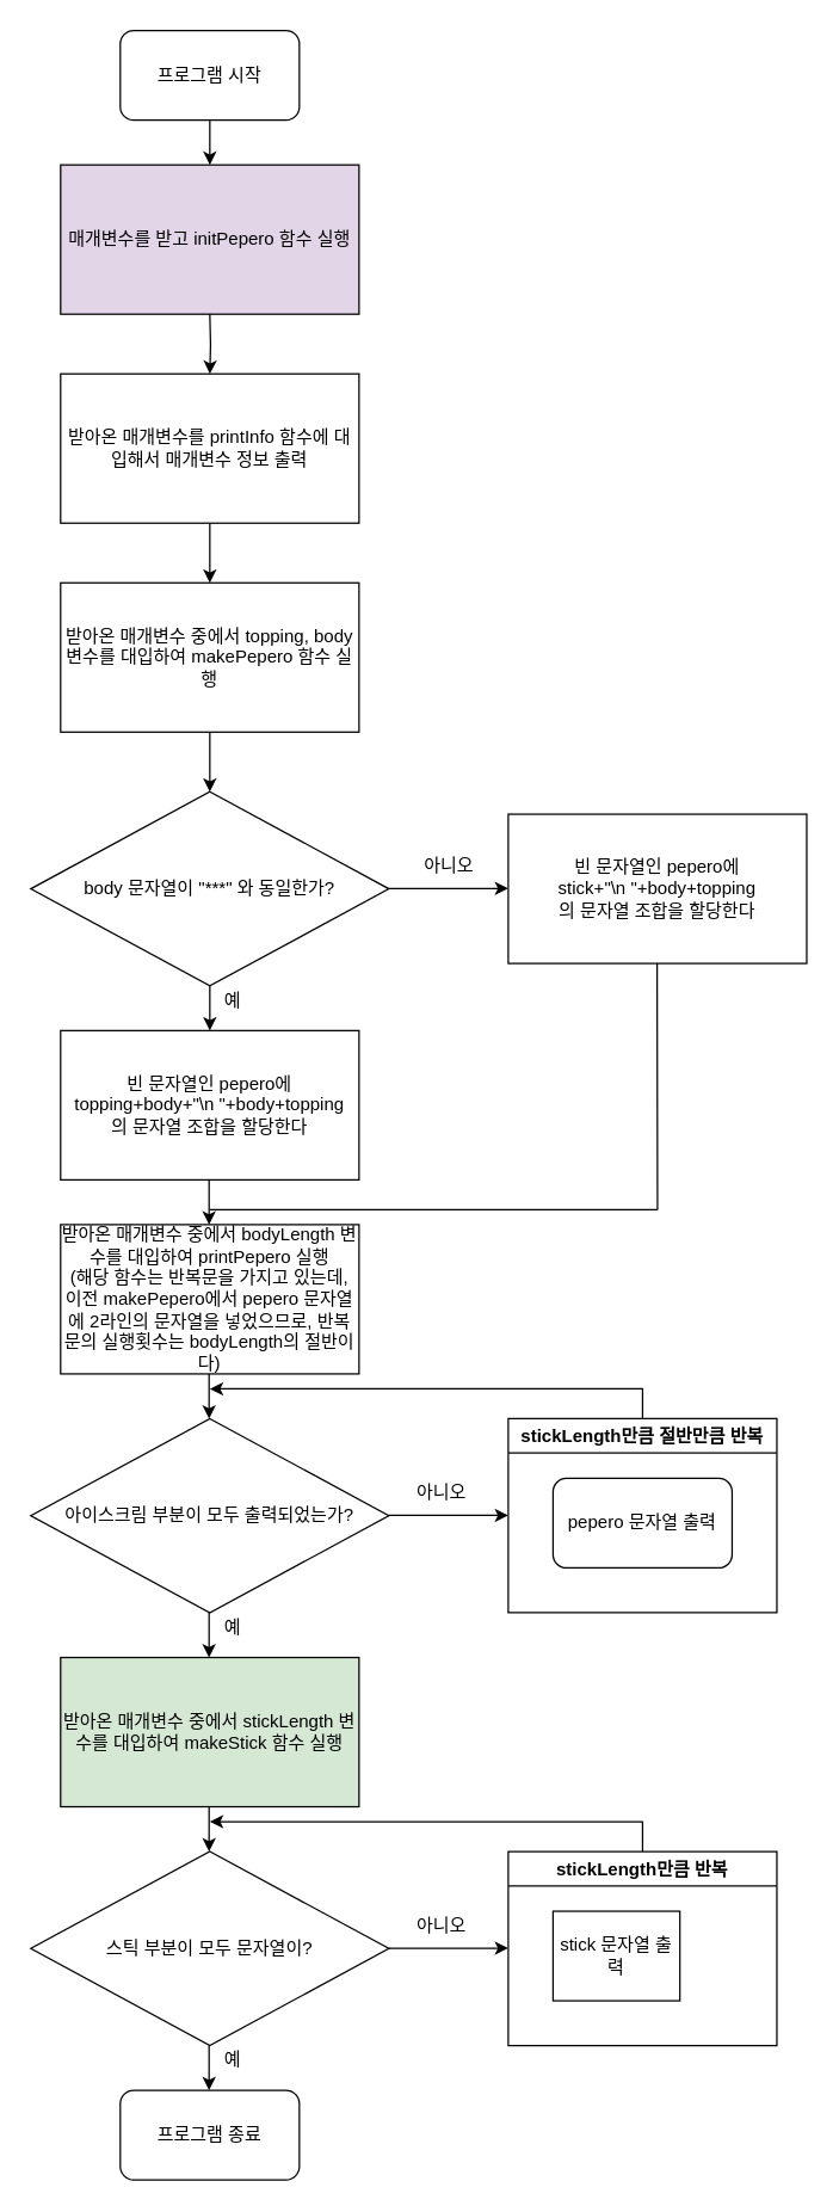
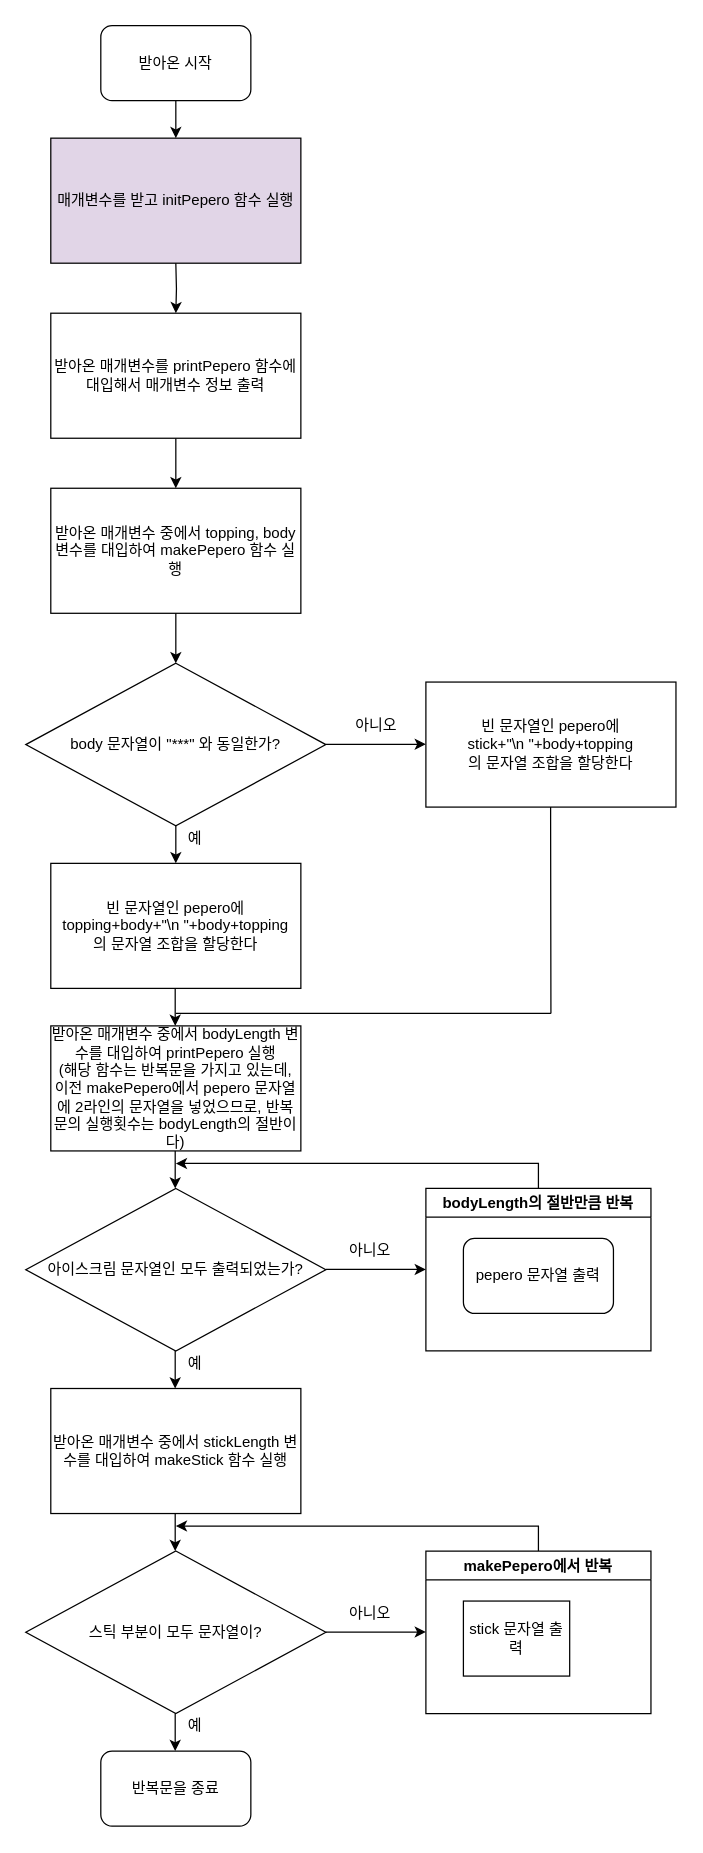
  <mxCell id="0" />
  <mxCell id="1" parent="0" />
- <mxCell id="2" value="프로그램 시작" style="rounded=1;whiteSpace=wrap;html=1;" parent="1" vertex="1"><mxGeometry x="80" y="20" width="120" height="60" as="geometry" /></mxCell>
+ <mxCell id="2" value="받아온 시작" style="rounded=1;whiteSpace=wrap;html=1;" parent="1" vertex="1"><mxGeometry x="80" y="20" width="120" height="60" as="geometry" /></mxCell>
  <mxCell id="3" value="" style="endArrow=classic;html=1;rounded=0;exitX=0.5;exitY=1;exitDx=0;exitDy=0;entryX=0.5;entryY=0;entryDx=0;entryDy=0;" parent="1" target="16" edge="1"><mxGeometry width="50" height="50" relative="1" as="geometry"><mxPoint x="140" y="350" as="sourcePoint" /><mxPoint x="140" y="393" as="targetPoint" /></mxGeometry></mxCell>
  <mxCell id="4" style="edgeStyle=orthogonalEdgeStyle;rounded=0;orthogonalLoop=1;jettySize=auto;html=1;strokeColor=default;" parent="1" source="5" edge="1"><mxGeometry relative="1" as="geometry"><mxPoint x="140" y="690" as="targetPoint" /></mxGeometry></mxCell>
  <mxCell id="5" value="body 문자열이 &quot;***&quot; 와 동일한가?" style="rhombus;whiteSpace=wrap;html=1;" parent="1" vertex="1"><mxGeometry x="20" y="530" width="240" height="130" as="geometry" /></mxCell>
  <mxCell id="6" value="예" style="text;html=1;align=center;verticalAlign=middle;resizable=0;points=[];autosize=1;strokeColor=none;fillColor=none;" parent="1" vertex="1"><mxGeometry x="140" y="660" width="30" height="20" as="geometry" /></mxCell>
  <mxCell id="7" value="" style="endArrow=classic;html=1;rounded=0;strokeColor=default;exitX=1;exitY=0.5;exitDx=0;exitDy=0;" parent="1" edge="1"><mxGeometry width="50" height="50" relative="1" as="geometry"><mxPoint x="260" y="594.75" as="sourcePoint" /><mxPoint x="340" y="594.75" as="targetPoint" /><Array as="points"><mxPoint x="330" y="594.75" /></Array></mxGeometry></mxCell>
  <mxCell id="8" value="아니오" style="text;html=1;align=center;verticalAlign=middle;resizable=0;points=[];autosize=1;strokeColor=none;fillColor=none;" parent="1" vertex="1"><mxGeometry x="275" y="570" width="50" height="20" as="geometry" /></mxCell>
- <mxCell id="9" value="프로그램 종료" style="rounded=1;whiteSpace=wrap;html=1;" parent="1" vertex="1"><mxGeometry x="80" y="1400" width="120" height="60" as="geometry" /></mxCell>
+ <mxCell id="9" value="반복문을 종료" style="rounded=1;whiteSpace=wrap;html=1;" parent="1" vertex="1"><mxGeometry x="80" y="1400" width="120" height="60" as="geometry" /></mxCell>
  <mxCell id="10" value="" style="endArrow=none;html=1;rounded=0;strokeColor=default;" parent="1" edge="1"><mxGeometry width="50" height="50" relative="1" as="geometry"><mxPoint x="400" y="180" as="sourcePoint" /><mxPoint x="400" y="180" as="targetPoint" /></mxGeometry></mxCell>
  <mxCell id="11" value="매개변수를 받고 initPepero 함수 실행&lt;br&gt;" style="rounded=0;whiteSpace=wrap;html=1;fillColor=#e1d5e7;" vertex="1" parent="1"><mxGeometry x="40" y="110" width="200" height="100" as="geometry" /></mxCell>
  <mxCell id="12" style="edgeStyle=orthogonalEdgeStyle;rounded=0;orthogonalLoop=1;jettySize=auto;html=1;exitX=0.5;exitY=1;exitDx=0;exitDy=0;" edge="1" parent="1"><mxGeometry relative="1" as="geometry"><mxPoint x="140" y="350" as="sourcePoint" /><mxPoint x="140" y="350" as="targetPoint" /></mxGeometry></mxCell>
- <mxCell id="13" value="받아온 매개변수를 printInfo 함수에 대입해서 매개변수 정보 출력" style="rounded=0;whiteSpace=wrap;html=1;" vertex="1" parent="1"><mxGeometry x="40" y="250" width="200" height="100" as="geometry" /></mxCell>
+ <mxCell id="13" value="받아온 매개변수를 printPepero 함수에 대입해서 매개변수 정보 출력" style="rounded=0;whiteSpace=wrap;html=1;" vertex="1" parent="1"><mxGeometry x="40" y="250" width="200" height="100" as="geometry" /></mxCell>
  <mxCell id="14" style="edgeStyle=orthogonalEdgeStyle;rounded=0;orthogonalLoop=1;jettySize=auto;html=1;strokeColor=default;" edge="1" parent="1"><mxGeometry relative="1" as="geometry"><mxPoint x="140" y="110" as="targetPoint" /><mxPoint x="140" y="80" as="sourcePoint" /><Array as="points"><mxPoint x="140" y="90" /><mxPoint x="140" y="90" /></Array></mxGeometry></mxCell>
  <mxCell id="15" style="edgeStyle=orthogonalEdgeStyle;rounded=0;orthogonalLoop=1;jettySize=auto;html=1;strokeColor=default;" edge="1" parent="1"><mxGeometry relative="1" as="geometry"><mxPoint x="140" y="250" as="targetPoint" /><mxPoint x="140" y="210" as="sourcePoint" /><Array as="points" /></mxGeometry></mxCell>
  <mxCell id="16" value="받아온 매개변수 중에서 topping, body 변수를 대입하여 makePepero 함수 실행" style="rounded=0;whiteSpace=wrap;html=1;" vertex="1" parent="1"><mxGeometry x="40" y="390" width="200" height="100" as="geometry" /></mxCell>
  <mxCell id="17" value="" style="endArrow=classic;html=1;rounded=0;exitX=0.5;exitY=1;exitDx=0;exitDy=0;entryX=0.5;entryY=0;entryDx=0;entryDy=0;" edge="1" parent="1"><mxGeometry width="50" height="50" relative="1" as="geometry"><mxPoint x="140" y="490" as="sourcePoint" /><mxPoint x="140" y="530" as="targetPoint" /></mxGeometry></mxCell>
  <mxCell id="18" value="빈 문자열인 pepero에&lt;br&gt;topping+body+&quot;\n &quot;+body+topping&lt;br&gt;의 문자열 조합을 할당한다" style="rounded=0;whiteSpace=wrap;html=1;" vertex="1" parent="1"><mxGeometry x="40" y="690" width="200" height="100" as="geometry" /></mxCell>
  <mxCell id="19" value="빈 문자열인 pepero에&lt;br&gt;stick+&quot;\n &quot;+body+topping&lt;br&gt;의 문자열 조합을 할당한다" style="rounded=0;whiteSpace=wrap;html=1;" vertex="1" parent="1"><mxGeometry x="340" y="545" width="200" height="100" as="geometry" /></mxCell>
  <mxCell id="20" style="endArrow=none;html=1;rounded=0;" edge="1" parent="1"><mxGeometry relative="1" as="geometry"><mxPoint x="440" y="810" as="targetPoint" /><mxPoint x="439.75" y="645" as="sourcePoint" /><Array as="points"><mxPoint x="439.75" y="655" /><mxPoint x="439.75" y="655" /></Array></mxGeometry></mxCell>
  <mxCell id="21" style="edgeStyle=orthogonalEdgeStyle;rounded=0;orthogonalLoop=1;jettySize=auto;html=1;strokeColor=default;" edge="1" parent="1"><mxGeometry relative="1" as="geometry"><mxPoint x="139.5" y="820" as="targetPoint" /><mxPoint x="139.5" y="790" as="sourcePoint" /></mxGeometry></mxCell>
  <mxCell id="22" value="" style="endArrow=none;html=1;rounded=0;" edge="1" parent="1"><mxGeometry width="50" height="50" relative="1" as="geometry"><mxPoint x="140" y="810" as="sourcePoint" /><mxPoint x="440" y="810" as="targetPoint" /></mxGeometry></mxCell>
  <mxCell id="23" value="받아온 매개변수 중에서 bodyLength 변수를 대입하여 printPepero 실행&lt;br&gt;(해당 함수는 반복문을 가지고 있는데, 이전 makePepero에서 pepero 문자열에 2라인의 문자열을 넣었으므로, 반복문의 실행횟수는 bodyLength의 절반이다)" style="rounded=0;whiteSpace=wrap;html=1;" vertex="1" parent="1"><mxGeometry x="40" y="820" width="200" height="100" as="geometry" /></mxCell>
  <mxCell id="24" style="edgeStyle=orthogonalEdgeStyle;rounded=0;orthogonalLoop=1;jettySize=auto;html=1;strokeColor=default;" edge="1" parent="1"><mxGeometry relative="1" as="geometry"><mxPoint x="139.5" y="950" as="targetPoint" /><mxPoint x="139.5" y="920" as="sourcePoint" /></mxGeometry></mxCell>
- <mxCell id="25" value="아이스크림 부분이 모두 출력되었는가?" style="rhombus;whiteSpace=wrap;html=1;" vertex="1" parent="1"><mxGeometry x="20" y="950" width="240" height="130" as="geometry" /></mxCell>
+ <mxCell id="25" value="아이스크림 문자열인 모두 출력되었는가?" style="rhombus;whiteSpace=wrap;html=1;" vertex="1" parent="1"><mxGeometry x="20" y="950" width="240" height="130" as="geometry" /></mxCell>
  <mxCell id="26" style="edgeStyle=orthogonalEdgeStyle;rounded=0;orthogonalLoop=1;jettySize=auto;html=1;strokeColor=default;" edge="1" parent="1"><mxGeometry relative="1" as="geometry"><mxPoint x="139.5" y="1110" as="targetPoint" /><mxPoint x="139.5" y="1080" as="sourcePoint" /></mxGeometry></mxCell>
  <mxCell id="27" value="예" style="text;html=1;align=center;verticalAlign=middle;resizable=0;points=[];autosize=1;strokeColor=none;fillColor=none;" vertex="1" parent="1"><mxGeometry x="140" y="1080" width="30" height="20" as="geometry" /></mxCell>
  <mxCell id="28" value="" style="endArrow=classic;html=1;rounded=0;strokeColor=default;exitX=1;exitY=0.5;exitDx=0;exitDy=0;" edge="1" parent="1"><mxGeometry width="50" height="50" relative="1" as="geometry"><mxPoint x="260" y="1014.75" as="sourcePoint" /><mxPoint x="340" y="1014.75" as="targetPoint" /><Array as="points"><mxPoint x="330" y="1014.75" /></Array></mxGeometry></mxCell>
  <mxCell id="29" value="아니오" style="text;html=1;align=center;verticalAlign=middle;resizable=0;points=[];autosize=1;strokeColor=none;fillColor=none;" vertex="1" parent="1"><mxGeometry x="270" y="990" width="50" height="20" as="geometry" /></mxCell>
- <mxCell id="30" value="stickLength만큼 반복" style="swimlane;" vertex="1" parent="1"><mxGeometry x="340" y="1240" width="180" height="130" as="geometry" /></mxCell>
+ <mxCell id="30" value="makePepero에서 반복" style="swimlane;" vertex="1" parent="1"><mxGeometry x="340" y="1240" width="180" height="130" as="geometry" /></mxCell>
  <mxCell id="31" value="stick 문자열 출력" style="rounded=0;whiteSpace=wrap;html=1;" vertex="1" parent="30"><mxGeometry x="30" y="40" width="85" height="60" as="geometry" /></mxCell>
- <mxCell id="32" value="받아온 매개변수 중에서 stickLength 변수를 대입하여 makeStick 함수 실행" style="rounded=0;whiteSpace=wrap;html=1;fillColor=#d5e8d4;" vertex="1" parent="1"><mxGeometry x="40" y="1110" width="200" height="100" as="geometry" /></mxCell>
+ <mxCell id="32" value="받아온 매개변수 중에서 stickLength 변수를 대입하여 makeStick 함수 실행" style="rounded=0;whiteSpace=wrap;html=1;" vertex="1" parent="1"><mxGeometry x="40" y="1110" width="200" height="100" as="geometry" /></mxCell>
  <mxCell id="33" style="edgeStyle=orthogonalEdgeStyle;rounded=0;orthogonalLoop=1;jettySize=auto;html=1;strokeColor=default;" edge="1" parent="1"><mxGeometry relative="1" as="geometry"><mxPoint x="139.5" y="1240" as="targetPoint" /><mxPoint x="139.5" y="1210" as="sourcePoint" /></mxGeometry></mxCell>
  <mxCell id="34" value="스틱 부분이 모두 문자열이?" style="rhombus;whiteSpace=wrap;html=1;" vertex="1" parent="1"><mxGeometry x="20" y="1240" width="240" height="130" as="geometry" /></mxCell>
  <mxCell id="35" value="예" style="text;html=1;align=center;verticalAlign=middle;resizable=0;points=[];autosize=1;strokeColor=none;fillColor=none;" vertex="1" parent="1"><mxGeometry x="140" y="1370" width="30" height="20" as="geometry" /></mxCell>
  <mxCell id="36" style="edgeStyle=orthogonalEdgeStyle;rounded=0;orthogonalLoop=1;jettySize=auto;html=1;strokeColor=default;" edge="1" parent="1"><mxGeometry relative="1" as="geometry"><mxPoint x="139.5" y="1400" as="targetPoint" /><mxPoint x="139.5" y="1370" as="sourcePoint" /></mxGeometry></mxCell>
  <mxCell id="37" value="" style="endArrow=classic;html=1;rounded=0;strokeColor=default;exitX=1;exitY=0.5;exitDx=0;exitDy=0;" edge="1" parent="1"><mxGeometry width="50" height="50" relative="1" as="geometry"><mxPoint x="260" y="1304.75" as="sourcePoint" /><mxPoint x="340" y="1304.75" as="targetPoint" /><Array as="points"><mxPoint x="330" y="1304.75" /></Array></mxGeometry></mxCell>
  <mxCell id="38" value="아니오" style="text;html=1;align=center;verticalAlign=middle;resizable=0;points=[];autosize=1;strokeColor=none;fillColor=none;" vertex="1" parent="1"><mxGeometry x="270" y="1280" width="50" height="20" as="geometry" /></mxCell>
- <mxCell id="39" value="stickLength만큼 절반만큼 반복" style="swimlane;" vertex="1" parent="1"><mxGeometry x="340" y="950" width="180" height="130" as="geometry" /></mxCell>
+ <mxCell id="39" value="bodyLength의 절반만큼 반복" style="swimlane;" vertex="1" parent="1"><mxGeometry x="340" y="950" width="180" height="130" as="geometry" /></mxCell>
  <mxCell id="40" value="pepero 문자열 출력" style="whiteSpace=wrap;html=1;rounded=1;" vertex="1" parent="39"><mxGeometry x="30" y="40" width="120" height="60" as="geometry" /></mxCell>
  <mxCell id="41" value="" style="endArrow=classic;html=1;rounded=0;exitX=0.5;exitY=0;exitDx=0;exitDy=0;" edge="1" parent="1" source="39"><mxGeometry width="50" height="50" relative="1" as="geometry"><mxPoint x="400" y="950" as="sourcePoint" /><mxPoint x="140" y="930" as="targetPoint" /><Array as="points"><mxPoint x="430" y="930" /></Array></mxGeometry></mxCell>
  <mxCell id="42" value="" style="endArrow=classic;html=1;rounded=0;exitX=0.5;exitY=0;exitDx=0;exitDy=0;" edge="1" parent="1"><mxGeometry width="50" height="50" relative="1" as="geometry"><mxPoint x="430" y="1240" as="sourcePoint" /><mxPoint x="140" y="1220" as="targetPoint" /><Array as="points"><mxPoint x="430" y="1220" /></Array></mxGeometry></mxCell>
